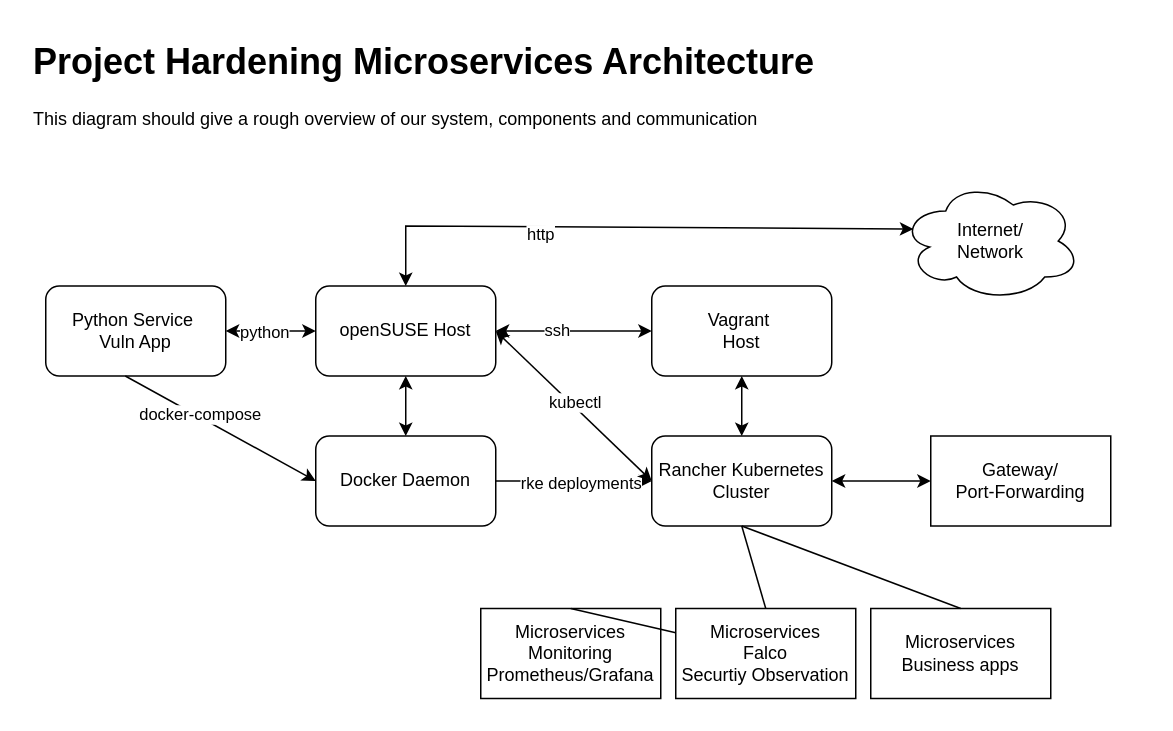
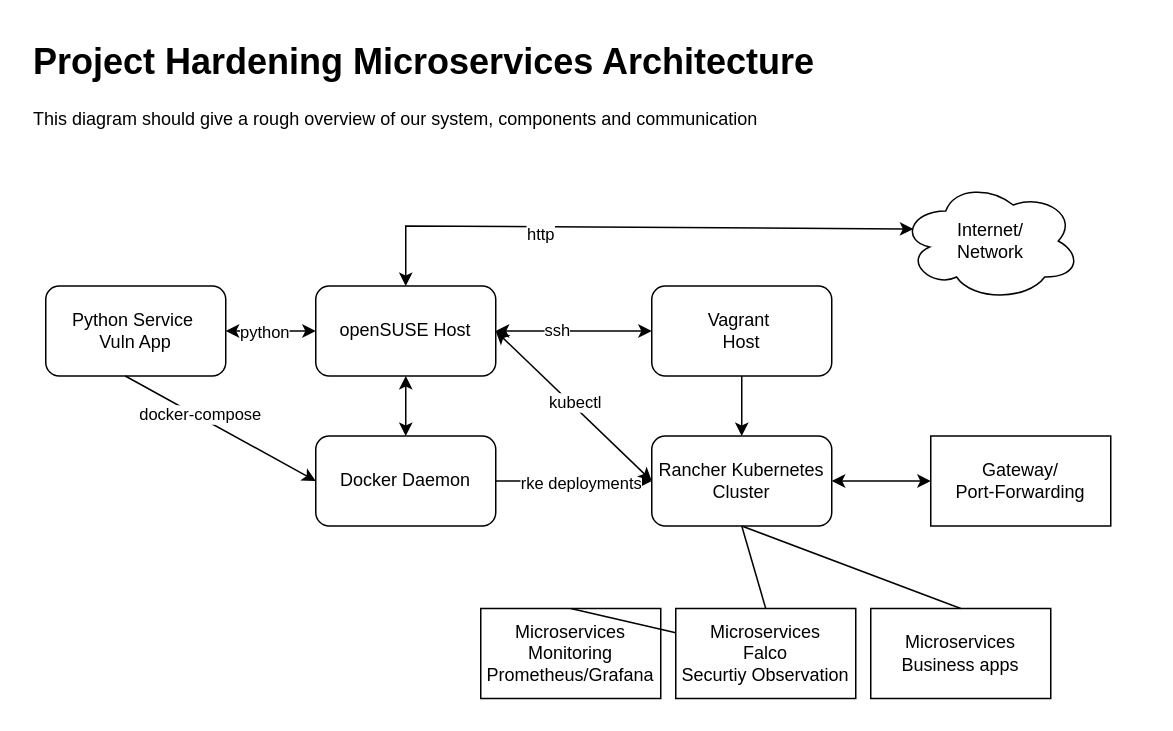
  <mxCell id="0" />
  <mxCell id="1" parent="0" />
  <mxCell id="2" value="openSUSE Host" style="rounded=1;whiteSpace=wrap;html=1;" vertex="1" parent="1"><mxGeometry x="210" y="190" width="120" height="60" as="geometry" /></mxCell>
  <mxCell id="3" value="Rancher Kubernetes Cluster" style="rounded=1;whiteSpace=wrap;html=1;" vertex="1" parent="1"><mxGeometry x="434" y="290" width="120" height="60" as="geometry" /></mxCell>
  <mxCell id="4" value="Docker Daemon" style="rounded=1;whiteSpace=wrap;html=1;" vertex="1" parent="1"><mxGeometry x="210" y="290" width="120" height="60" as="geometry" /></mxCell>
  <mxCell id="5" value="" style="endArrow=classic;startArrow=classic;html=1;rounded=0;entryX=0.5;entryY=1;entryDx=0;entryDy=0;exitX=0.5;exitY=0;exitDx=0;exitDy=0;" edge="1" parent="1" source="4" target="2"><mxGeometry width="50" height="50" relative="1" as="geometry"><mxPoint x="470" y="440" as="sourcePoint" /><mxPoint x="520" y="390" as="targetPoint" /></mxGeometry></mxCell>
  <mxCell id="6" value="Vagrant&amp;nbsp;&lt;div&gt;Host&lt;/div&gt;" style="rounded=1;whiteSpace=wrap;html=1;" vertex="1" parent="1"><mxGeometry x="434" y="190" width="120" height="60" as="geometry" /></mxCell>
  <mxCell id="7" value="Python Service&amp;nbsp;&lt;div&gt;Vuln App&lt;/div&gt;" style="rounded=1;whiteSpace=wrap;html=1;" vertex="1" parent="1"><mxGeometry x="30" y="190" width="120" height="60" as="geometry" /></mxCell>
  <mxCell id="8" value="" style="endArrow=classic;startArrow=classic;html=1;rounded=0;exitX=1;exitY=0.5;exitDx=0;exitDy=0;entryX=0;entryY=0.5;entryDx=0;entryDy=0;" edge="1" parent="1" source="7" target="2"><mxGeometry width="50" height="50" relative="1" as="geometry"><mxPoint x="470" y="440" as="sourcePoint" /><mxPoint x="520" y="390" as="targetPoint" /></mxGeometry></mxCell>
  <mxCell id="9" value="python" style="edgeLabel;html=1;align=center;verticalAlign=middle;resizable=0;points=[];" vertex="1" connectable="0" parent="8"><mxGeometry x="-0.16" relative="1" as="geometry"><mxPoint as="offset" /></mxGeometry></mxCell>
  <mxCell id="10" value="" style="endArrow=classic;html=1;rounded=0;exitX=0.442;exitY=1;exitDx=0;exitDy=0;exitPerimeter=0;entryX=0;entryY=0.5;entryDx=0;entryDy=0;" edge="1" parent="1" source="7" target="4"><mxGeometry width="50" height="50" relative="1" as="geometry"><mxPoint x="470" y="440" as="sourcePoint" /><mxPoint x="520" y="390" as="targetPoint" /></mxGeometry></mxCell>
  <mxCell id="11" value="docker-compose" style="edgeLabel;html=1;align=center;verticalAlign=middle;resizable=0;points=[];" vertex="1" connectable="0" parent="10"><mxGeometry x="-0.246" y="2" relative="1" as="geometry"><mxPoint y="1" as="offset" /></mxGeometry></mxCell>
  <mxCell id="12" value="" style="endArrow=classic;html=1;rounded=0;exitX=1;exitY=0.5;exitDx=0;exitDy=0;entryX=0;entryY=0.5;entryDx=0;entryDy=0;" edge="1" parent="1" source="4" target="3"><mxGeometry width="50" height="50" relative="1" as="geometry"><mxPoint x="470" y="440" as="sourcePoint" /><mxPoint x="520" y="390" as="targetPoint" /></mxGeometry></mxCell>
  <mxCell id="13" value="rke deployments" style="edgeLabel;html=1;align=center;verticalAlign=middle;resizable=0;points=[];" vertex="1" connectable="0" parent="12"><mxGeometry x="0.077" y="-1" relative="1" as="geometry"><mxPoint as="offset" /></mxGeometry></mxCell>
- <mxCell id="14" value="" style="endArrow=classic;startArrow=classic;html=1;rounded=0;exitX=0.5;exitY=0;exitDx=0;exitDy=0;" edge="1" parent="1" source="3" target="6"><mxGeometry width="50" height="50" relative="1" as="geometry"><mxPoint x="490" y="320" as="sourcePoint" /><mxPoint x="520" y="390" as="targetPoint" /></mxGeometry></mxCell>
+ <mxCell id="14" value="" style="endArrow=none;startArrow=classic;html=1;rounded=0;exitX=0.5;exitY=0;exitDx=0;exitDy=0;" edge="1" parent="1" source="3" target="6"><mxGeometry width="50" height="50" relative="1" as="geometry"><mxPoint x="490" y="320" as="sourcePoint" /><mxPoint x="520" y="390" as="targetPoint" /></mxGeometry></mxCell>
  <mxCell id="15" value="" style="endArrow=classic;startArrow=classic;html=1;rounded=0;exitX=1;exitY=0.5;exitDx=0;exitDy=0;entryX=0;entryY=0.5;entryDx=0;entryDy=0;" edge="1" parent="1" source="2" target="3"><mxGeometry width="50" height="50" relative="1" as="geometry"><mxPoint x="470" y="440" as="sourcePoint" /><mxPoint x="520" y="390" as="targetPoint" /></mxGeometry></mxCell>
  <mxCell id="16" value="kubectl" style="edgeLabel;html=1;align=center;verticalAlign=middle;resizable=0;points=[];" vertex="1" connectable="0" parent="15"><mxGeometry x="-0.009" y="2" relative="1" as="geometry"><mxPoint as="offset" /></mxGeometry></mxCell>
  <mxCell id="17" value="" style="endArrow=classic;startArrow=classic;html=1;rounded=0;exitX=1;exitY=0.5;exitDx=0;exitDy=0;entryX=0;entryY=0.5;entryDx=0;entryDy=0;" edge="1" parent="1" source="2" target="6"><mxGeometry width="50" height="50" relative="1" as="geometry"><mxPoint x="470" y="440" as="sourcePoint" /><mxPoint x="520" y="390" as="targetPoint" /></mxGeometry></mxCell>
  <mxCell id="18" value="ssh" style="edgeLabel;html=1;align=center;verticalAlign=middle;resizable=0;points=[];" vertex="1" connectable="0" parent="17"><mxGeometry x="-0.231" y="1" relative="1" as="geometry"><mxPoint as="offset" /></mxGeometry></mxCell>
  <mxCell id="19" value="Internet/&lt;div&gt;Network&lt;/div&gt;" style="ellipse;shape=cloud;whiteSpace=wrap;html=1;" vertex="1" parent="1"><mxGeometry x="600" y="120" width="120" height="80" as="geometry" /></mxCell>
  <mxCell id="20" value="Gateway/&lt;br&gt;Port-Forwarding" style="rounded=0;whiteSpace=wrap;html=1;" vertex="1" parent="1"><mxGeometry x="620" y="290" width="120" height="60" as="geometry" /></mxCell>
  <mxCell id="21" value="" style="endArrow=classic;startArrow=classic;html=1;rounded=0;entryX=0;entryY=0.5;entryDx=0;entryDy=0;exitX=1;exitY=0.5;exitDx=0;exitDy=0;" edge="1" parent="1" source="3" target="20"><mxGeometry width="50" height="50" relative="1" as="geometry"><mxPoint x="470" y="440" as="sourcePoint" /><mxPoint x="520" y="390" as="targetPoint" /></mxGeometry></mxCell>
  <mxCell id="22" value="" style="endArrow=classic;startArrow=classic;html=1;rounded=0;entryX=0.07;entryY=0.4;entryDx=0;entryDy=0;entryPerimeter=0;exitX=0.5;exitY=0;exitDx=0;exitDy=0;" edge="1" parent="1" source="2" target="19"><mxGeometry width="50" height="50" relative="1" as="geometry"><mxPoint x="470" y="440" as="sourcePoint" /><mxPoint x="520" y="390" as="targetPoint" /><Array as="points"><mxPoint x="270" y="150" /></Array></mxGeometry></mxCell>
  <mxCell id="23" value="http" style="edgeLabel;html=1;align=center;verticalAlign=middle;resizable=0;points=[];" vertex="1" connectable="0" parent="22"><mxGeometry x="-0.313" y="-5" relative="1" as="geometry"><mxPoint as="offset" /></mxGeometry></mxCell>
  <mxCell id="24" value="Microservices&lt;div&gt;Monitoring&lt;/div&gt;&lt;div&gt;Prometheus/Grafana&lt;/div&gt;" style="rounded=0;whiteSpace=wrap;html=1;" vertex="1" parent="1"><mxGeometry x="320" y="405" width="120" height="60" as="geometry" /></mxCell>
  <mxCell id="25" value="" style="endArrow=none;html=1;rounded=0;exitX=0.5;exitY=0;exitDx=0;exitDy=0;" edge="1" parent="1" source="24" target="26"><mxGeometry width="50" height="50" relative="1" as="geometry"><mxPoint x="470" y="440" as="sourcePoint" /><mxPoint x="520" y="390" as="targetPoint" /></mxGeometry></mxCell>
  <mxCell id="26" value="Microservices&lt;div&gt;Falco&lt;/div&gt;&lt;div&gt;Securtiy Observation&lt;/div&gt;" style="rounded=0;whiteSpace=wrap;html=1;" vertex="1" parent="1"><mxGeometry x="450" y="405" width="120" height="60" as="geometry" /></mxCell>
  <mxCell id="27" value="" style="endArrow=none;html=1;rounded=0;exitX=0.5;exitY=0;exitDx=0;exitDy=0;entryX=0.5;entryY=1;entryDx=0;entryDy=0;" edge="1" parent="1" source="26" target="3"><mxGeometry width="50" height="50" relative="1" as="geometry"><mxPoint x="470" y="440" as="sourcePoint" /><mxPoint x="520" y="390" as="targetPoint" /></mxGeometry></mxCell>
  <mxCell id="28" value="Microservices&lt;div&gt;Business apps&lt;/div&gt;" style="rounded=0;whiteSpace=wrap;html=1;" vertex="1" parent="1"><mxGeometry x="580" y="405" width="120" height="60" as="geometry" /></mxCell>
  <mxCell id="29" value="" style="endArrow=none;html=1;rounded=0;entryX=0.5;entryY=1;entryDx=0;entryDy=0;exitX=0.5;exitY=0;exitDx=0;exitDy=0;" edge="1" parent="1" source="28" target="3"><mxGeometry width="50" height="50" relative="1" as="geometry"><mxPoint x="470" y="440" as="sourcePoint" /><mxPoint x="520" y="390" as="targetPoint" /></mxGeometry></mxCell>
  <mxCell id="30" value="&lt;h1 style=&quot;margin-top: 0px;&quot;&gt;Project Hardening Microservices Architecture&lt;/h1&gt;&lt;p&gt;This diagram should give a rough overview of our system, components and communication&lt;/p&gt;" style="text;html=1;whiteSpace=wrap;overflow=hidden;rounded=0;" vertex="1" parent="1"><mxGeometry x="20" y="20" width="740" height="120" as="geometry" /></mxCell>
